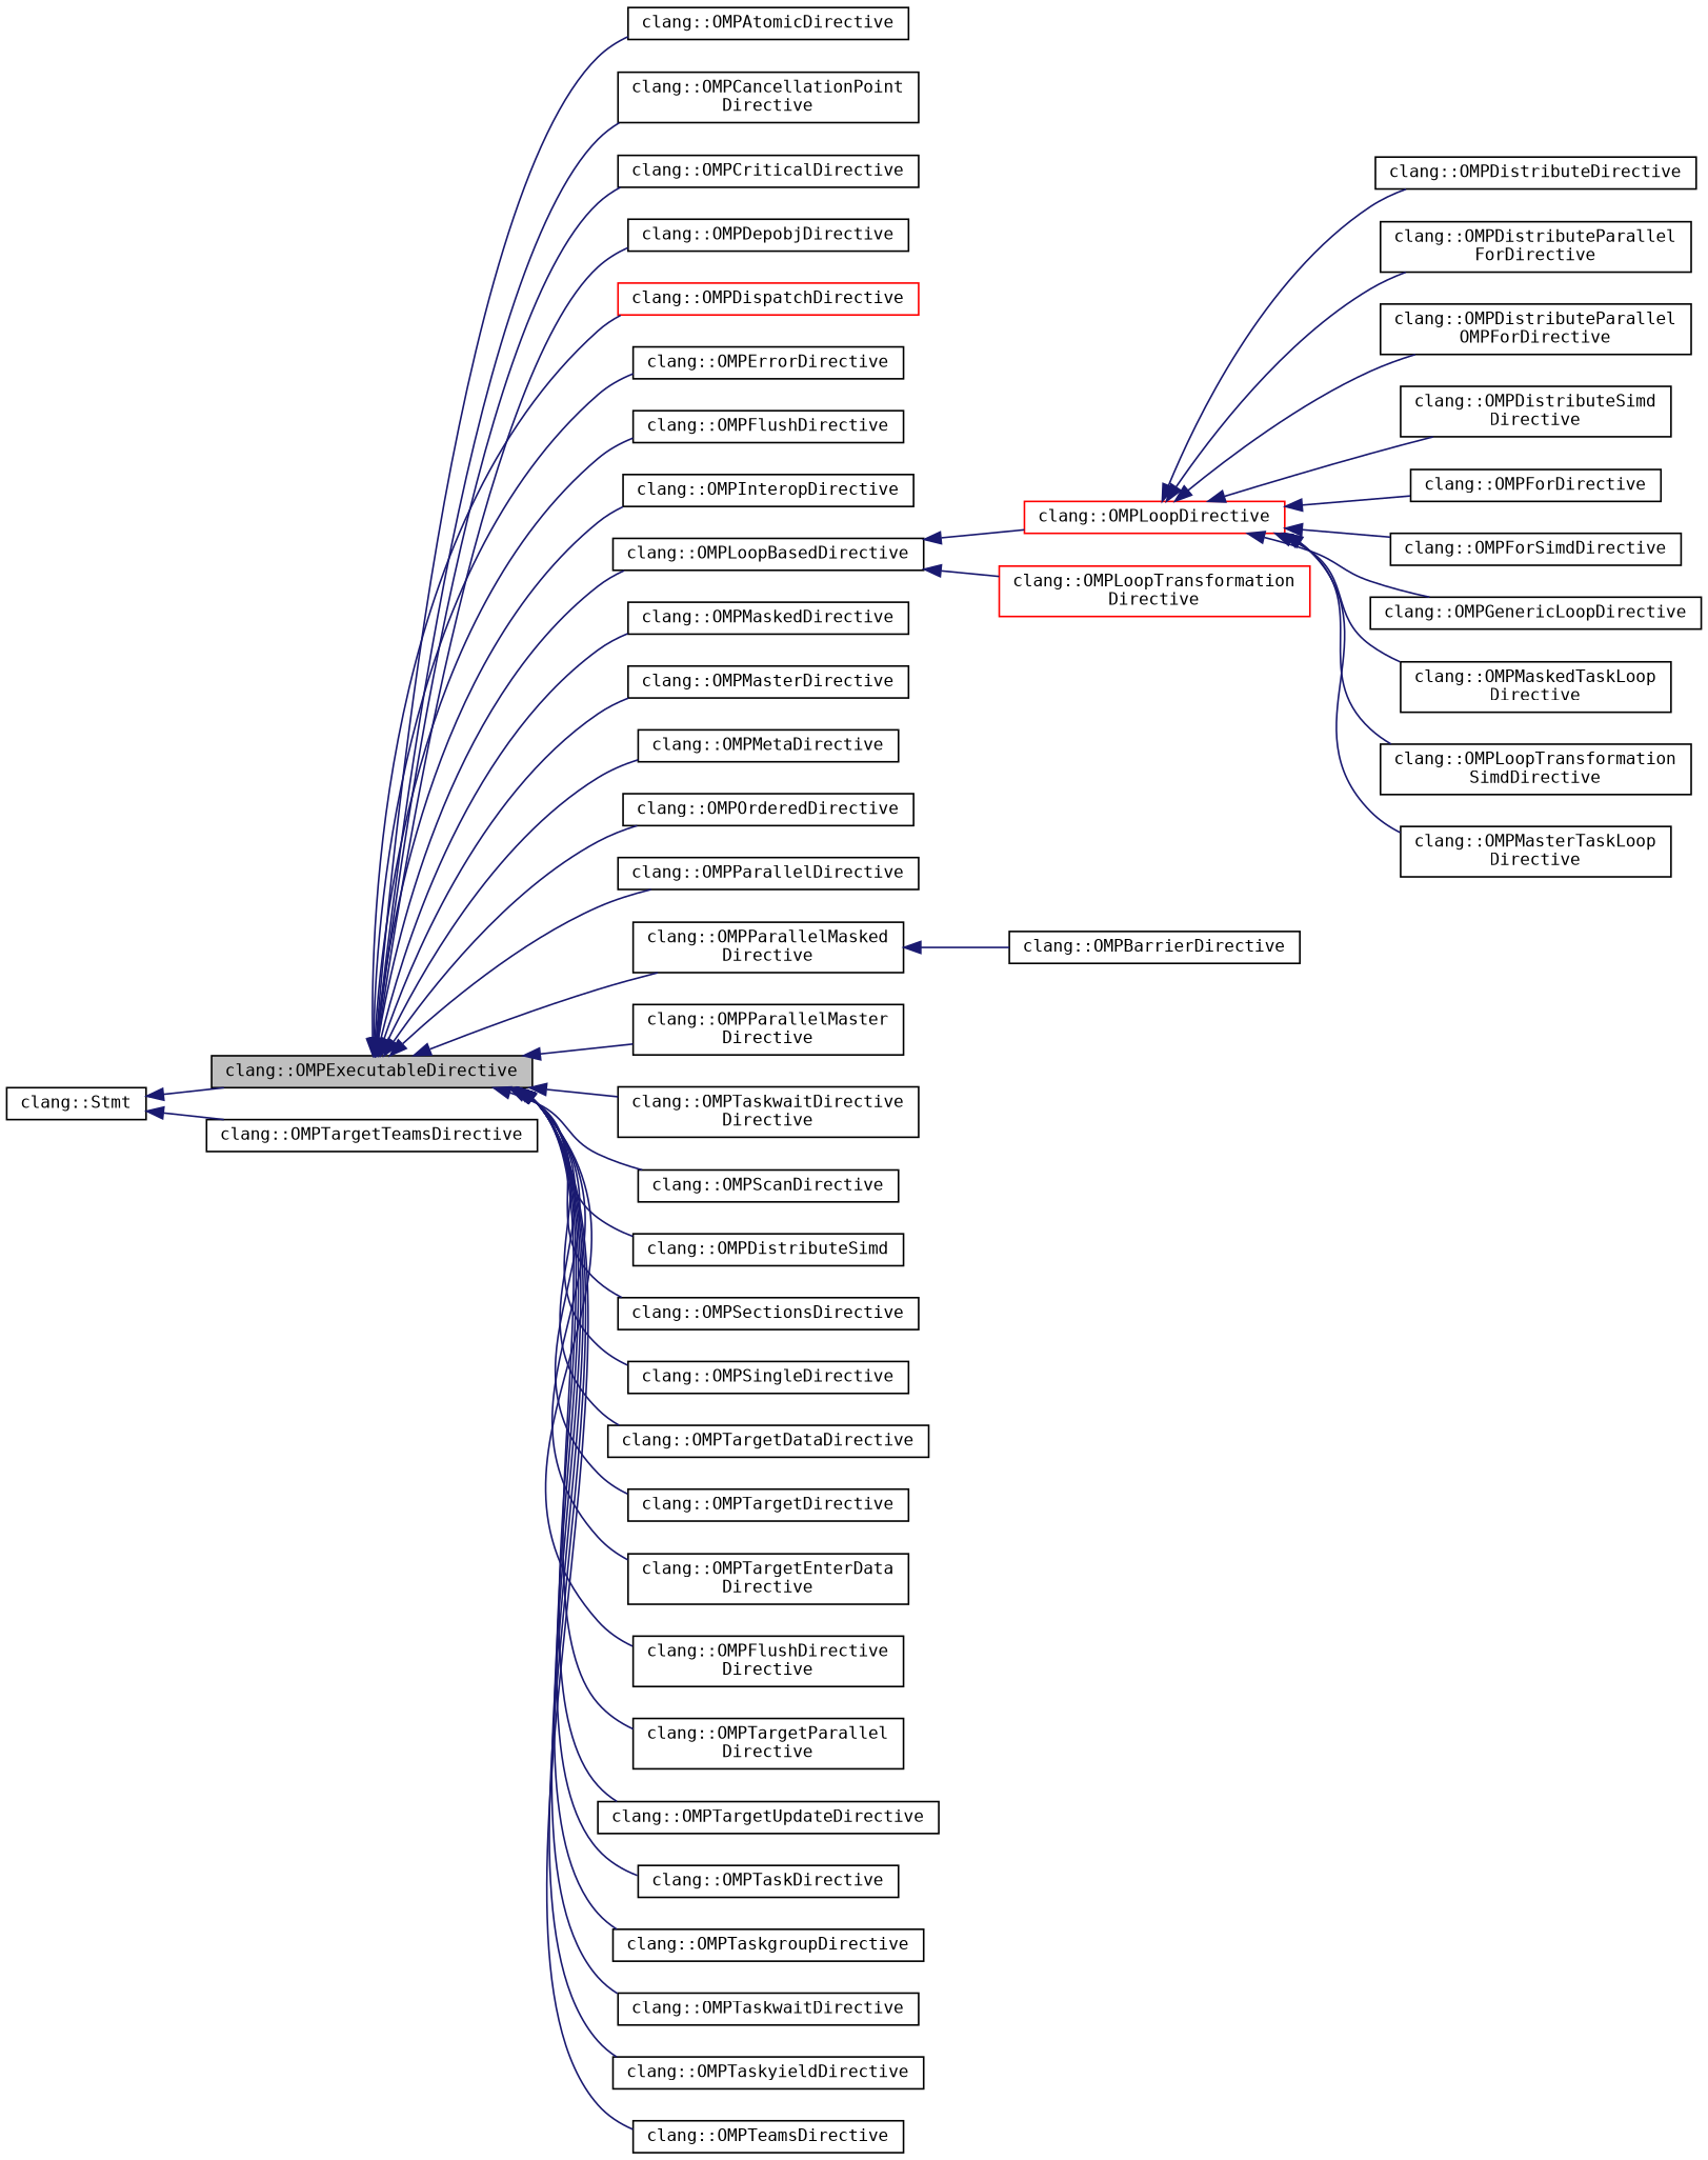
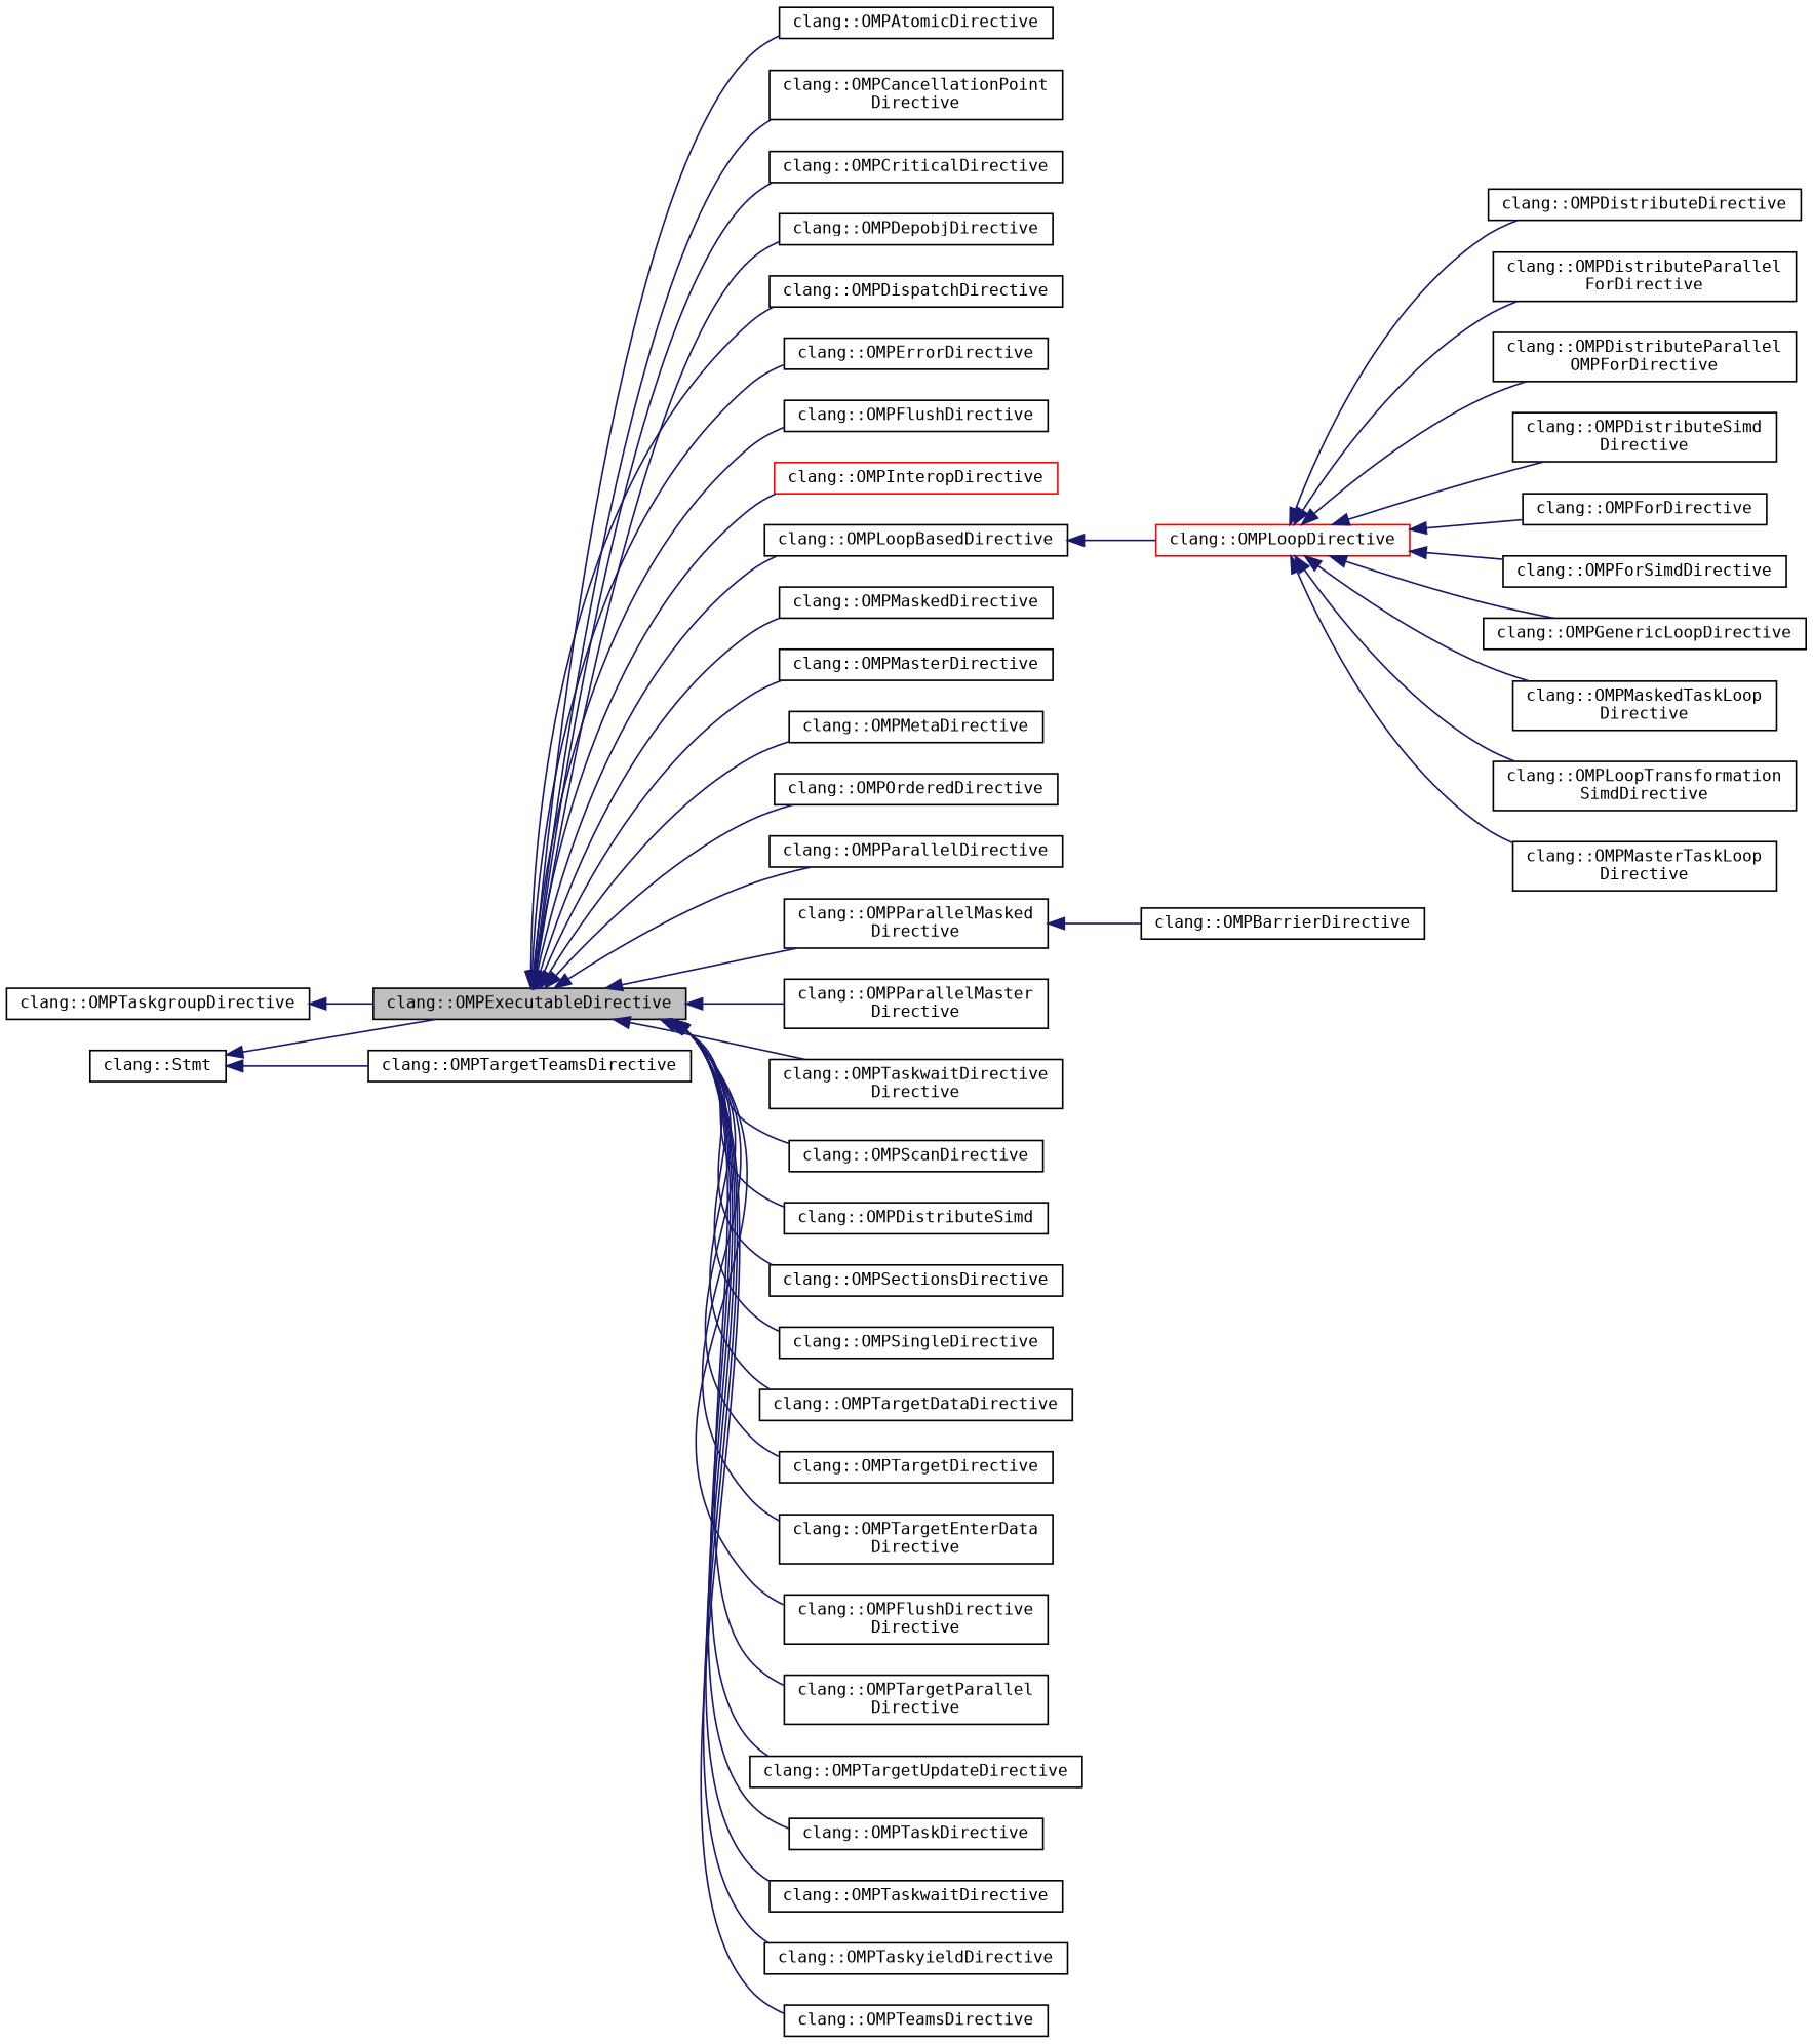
  digraph {
    fontname="DejaVu Sans Mono"
    rankdir=LR
    node [color=black fontname="DejaVu Sans Mono" fontsize=10 shape=record]
    edge [color=midnightblue dir=back fontname="DejaVu Sans Mono" fontsize=10 labelfontname=Helvetica labelfontsize=10 style=solid]
    n1 [fillcolor=grey75 fontcolor=black height=0.2 label="clang::OMPExecutableDirective" style=filled width=0.4]
    n2 [height=0.2 label="clang::OMPAtomicDirective" width=0.4]
    n3 [height=0.2 label="clang::OMPCancellationPoint\lDirective" width=0.4]
    n4 [height=0.2 label="clang::OMPCriticalDirective" width=0.4]
    n5 [height=0.2 label="clang::OMPDepobjDirective" width=0.4]
-   n6 [color=red height=0.2 label="clang::OMPDispatchDirective" width=0.4]
+   n6 [height=0.2 label="clang::OMPDispatchDirective" width=0.4]
    n7 [height=0.2 label="clang::OMPErrorDirective" width=0.4]
    n8 [height=0.2 label="clang::OMPFlushDirective" width=0.4]
-   n9 [height=0.2 label="clang::OMPInteropDirective" width=0.4]
+   n9 [color=red height=0.2 label="clang::OMPInteropDirective" width=0.4]
    n10 [height=0.2 label="clang::OMPLoopBasedDirective" width=0.4]
    n11 [height=0.2 label="clang::OMPMaskedDirective" width=0.4]
    n12 [height=0.2 label="clang::OMPMasterDirective" width=0.4]
    n13 [height=0.2 label="clang::OMPMetaDirective" width=0.4]
    n14 [height=0.2 label="clang::OMPOrderedDirective" width=0.4]
    n15 [height=0.2 label="clang::OMPParallelDirective" width=0.4]
    n16 [height=0.2 label="clang::OMPParallelMasked\lDirective" width=0.4]
    n17 [height=0.2 label="clang::OMPParallelMaster\lDirective" width=0.4]
    n18 [height=0.2 label="clang::OMPTaskwaitDirective\lDirective" width=0.4]
    n19 [height=0.2 label="clang::OMPScanDirective" width=0.4]
    n20 [height=0.2 label="clang::OMPDistributeSimd" width=0.4]
    n21 [height=0.2 label="clang::OMPSectionsDirective" width=0.4]
    n22 [height=0.2 label="clang::OMPSingleDirective" width=0.4]
    n23 [height=0.2 label="clang::OMPTargetDataDirective" width=0.4]
    n24 [height=0.2 label="clang::OMPTargetDirective" width=0.4]
    n25 [height=0.2 label="clang::OMPTargetEnterData\lDirective" width=0.4]
    n26 [height=0.2 label="clang::OMPFlushDirective\lDirective" width=0.4]
    n27 [height=0.2 label="clang::OMPTargetParallel\lDirective" width=0.4]
    n28 [height=0.2 label="clang::OMPTargetUpdateDirective" width=0.4]
    n29 [height=0.2 label="clang::OMPTaskDirective" width=0.4]
    n30 [height=0.2 label="clang::OMPTaskgroupDirective" width=0.4]
    n31 [height=0.2 label="clang::OMPTaskwaitDirective" width=0.4]
    n32 [height=0.2 label="clang::OMPTaskyieldDirective" width=0.4]
    n33 [height=0.2 label="clang::OMPTeamsDirective" width=0.4]
    n34 [height=0.2 label="clang::OMPBarrierDirective" width=0.4]
    n35 [color=red height=0.2 label="clang::OMPLoopDirective" width=0.4]
-   n36 [color=red height=0.2 label="clang::OMPLoopTransformation\lDirective" width=0.4]
    n37 [height=0.2 label="clang::OMPTargetTeamsDirective" width=0.4]
    n38 [height=0.2 label="clang::Stmt" width=0.4]
    n39 [height=0.2 label="clang::OMPDistributeDirective" width=0.4]
    n40 [height=0.2 label="clang::OMPDistributeParallel\lForDirective" width=0.4]
    n41 [height=0.2 label="clang::OMPDistributeParallel\lOMPForDirective" width=0.4]
    n42 [height=0.2 label="clang::OMPDistributeSimd\lDirective" width=0.4]
    n43 [height=0.2 label="clang::OMPForDirective" width=0.4]
    n44 [height=0.2 label="clang::OMPForSimdDirective" width=0.4]
    n45 [height=0.2 label="clang::OMPGenericLoopDirective" width=0.4]
    n46 [height=0.2 label="clang::OMPMaskedTaskLoop\lDirective" width=0.4]
    n47 [height=0.2 label="clang::OMPLoopTransformation\lSimdDirective" width=0.4]
    n48 [height=0.2 label="clang::OMPMasterTaskLoop\lDirective" width=0.4]
    n1 -> n2
    n1 -> n3
    n1 -> n4
    n1 -> n5
    n1 -> n6
    n1 -> n7
    n1 -> n8
    n1 -> n9
    n1 -> n10
    n1 -> n11
    n1 -> n12
    n1 -> n13
    n1 -> n14
    n1 -> n15
    n1 -> n16
    n1 -> n17
    n1 -> n18
    n1 -> n19
    n1 -> n20
    n1 -> n21
    n1 -> n22
    n1 -> n23
    n1 -> n24
    n1 -> n25
    n1 -> n26
    n1 -> n27
    n1 -> n28
    n1 -> n29
-   n1 -> n30
+   n30 -> n1
    n1 -> n31
    n1 -> n32
    n1 -> n33
    n10 -> n35
-   n10 -> n36
    n16 -> n34
    n35 -> n39
    n35 -> n40
    n35 -> n41
    n35 -> n42
    n35 -> n43
    n35 -> n44
    n35 -> n45
    n35 -> n46
    n35 -> n47
    n35 -> n48
    n38 -> n1
    n38 -> n37
  }
